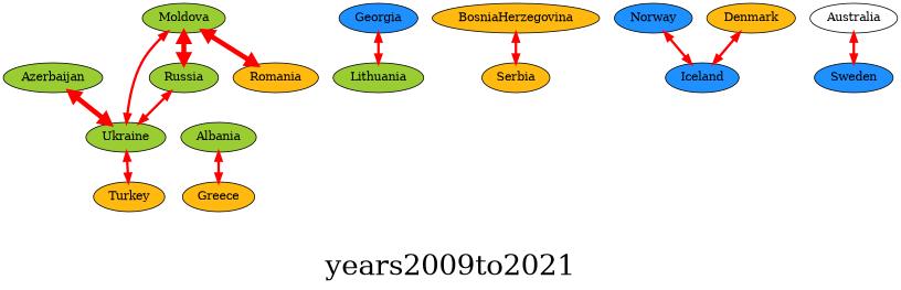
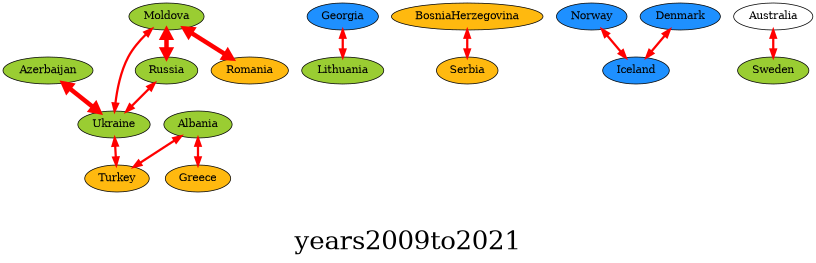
  digraph {
    fontsize=34
    label=years2009to2021
    node [fillcolor=olivedrab3 style=filled]
    edge [color=red dir=both penwidth=3]
    Azerbaijan
    Ukraine
    Turkey [fillcolor=darkgoldenrod1]
    Russia
    Georgia [fillcolor=dodgerblue]
    Lithuania
    Moldova
    Romania [fillcolor=darkgoldenrod1]
    Albania
    Greece [fillcolor=darkgoldenrod1]
    BosniaHerzegovina [fillcolor=darkgoldenrod1]
    Serbia [fillcolor=darkgoldenrod1]
    Norway [fillcolor=dodgerblue]
    Iceland [fillcolor=dodgerblue]
-   Sweden [fillcolor=dodgerblue]
-   Denmark [fillcolor=darkgoldenrod1]
+   Sweden
+   Denmark [fillcolor=dodgerblue]
    Australia [fillcolor="" style=""]
    Azerbaijan -> Ukraine [penwidth=6]
    Ukraine -> Turkey
    Russia -> Ukraine
    Georgia -> Lithuania
    Moldova -> Ukraine
    Moldova -> Russia [penwidth=6]
    Moldova -> Romania [penwidth=6]
+   Albania -> Turkey
    Albania -> Greece
    BosniaHerzegovina -> Serbia
    Norway -> Iceland
    Denmark -> Iceland
    Australia -> Sweden
  }
